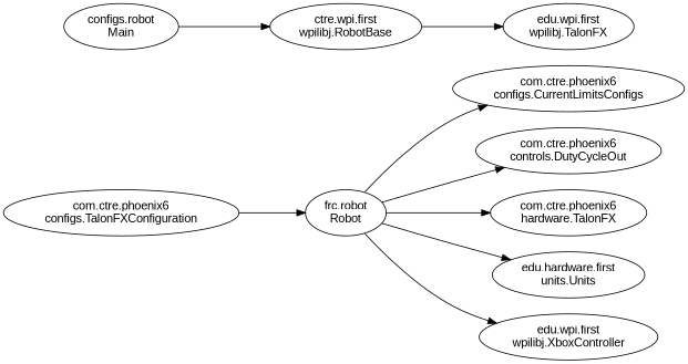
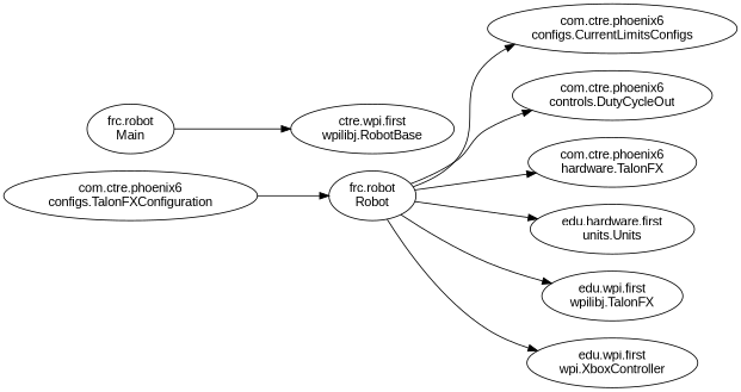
  digraph {
    constraint=false
    fontname="Liberation Sans"
    rankdir=LR
    node [fontname="Liberation Sans"]
    edge [fontname="Liberation Sans"]
    n1 [label="com.ctre.phoenix6\nconfigs.CurrentLimitsConfigs"]
    n2 [label="com.ctre.phoenix6\nconfigs.TalonFXConfiguration"]
    n3 [label="frc.robot\nRobot"]
    n4 [label="com.ctre.phoenix6\ncontrols.DutyCycleOut"]
    n5 [label="com.ctre.phoenix6\nhardware.TalonFX"]
    n6 [label="edu.hardware.first\nunits.Units"]
    n7 [label="ctre.wpi.first\nwpilibj.RobotBase"]
    n8 [label="edu.wpi.first\nwpilibj.TalonFX"]
-   n9 [label="edu.wpi.first\nwpilibj.XboxController"]
-   n10 [label="configs.robot\nMain"]
+   n9 [label="edu.wpi.first\nwpi.XboxController"]
+   n10 [label="frc.robot\nMain"]
    n2 -> n3
    n3 -> n1
    n3 -> n4
    n3 -> n5
    n3 -> n6
-   n7 -> n8
+   n3 -> n8
    n3 -> n9
    n10 -> n7
  }
